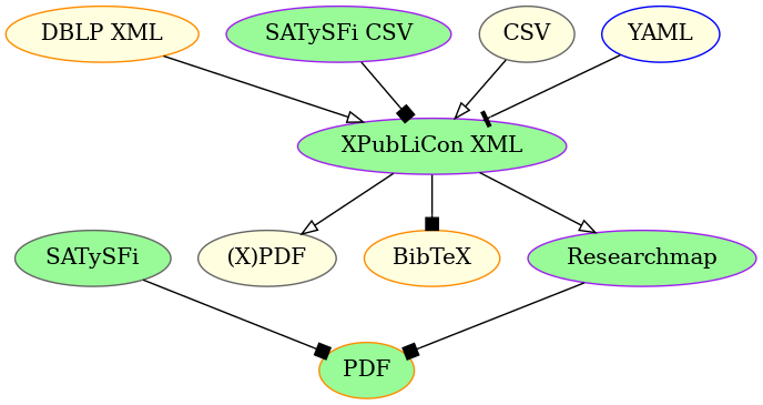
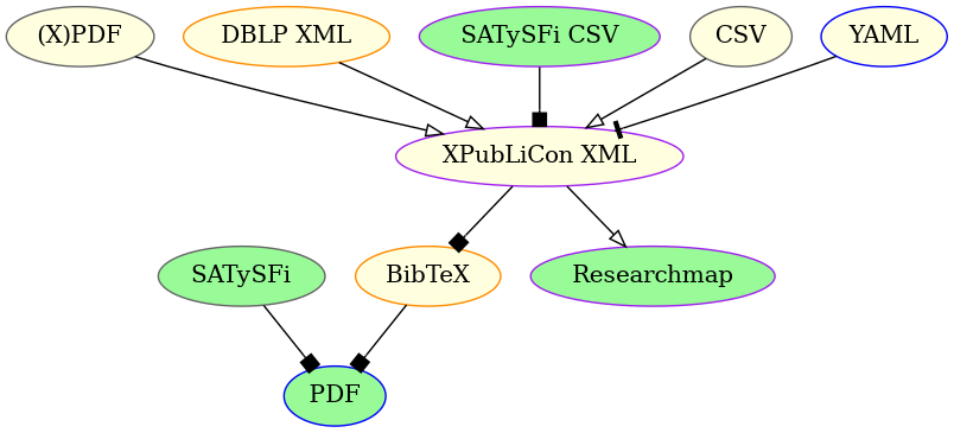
  digraph {
    node [color=purple fillcolor=lightyellow style=filled]
    edge [arrowhead=onormal]
-   n1 [fillcolor=palegreen label="XPubLiCon XML"]
+   n1 [label="XPubLiCon XML"]
    n2 [color=gray40 label="(X)PDF"]
    BibTeX [color=darkorange]
    Researchmap [fillcolor=palegreen]
    SATySFi [color=gray40 fillcolor=palegreen]
-   PDF [color=darkorange fillcolor=palegreen]
+   PDF [color=blue fillcolor=palegreen]
    n7 [color=darkorange label="DBLP XML"]
    n8 [fillcolor=palegreen label="SATySFi CSV"]
    CSV [color=gray40]
    YAML [color=blue]
-   n1 -> n2
+   n2 -> n1
    n1 -> BibTeX [arrowhead=box]
    n1 -> Researchmap
-   Researchmap -> PDF [arrowhead=box]
+   BibTeX -> PDF [arrowhead=box]
    SATySFi -> PDF [arrowhead=box]
    n7 -> n1
    n8 -> n1 [arrowhead=box]
    CSV -> n1
    YAML -> n1 [arrowhead=tee]
  }
